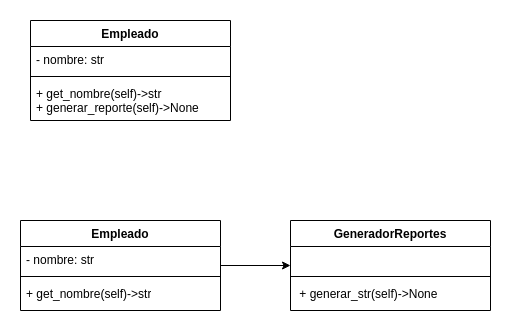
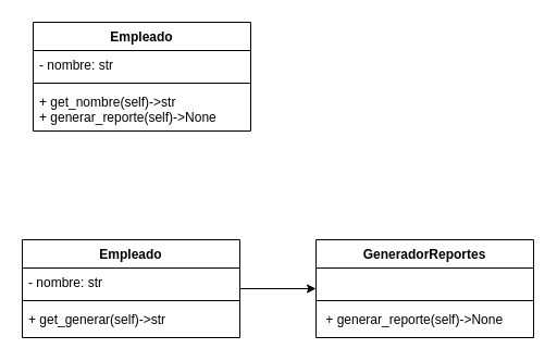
  <mxCell id="0" />
  <mxCell id="1" parent="0" />
  <mxCell id="2" value="Empleado" style="swimlane;fontStyle=1;align=center;verticalAlign=top;childLayout=stackLayout;horizontal=1;startSize=26;horizontalStack=0;resizeParent=1;resizeParentMax=0;resizeLast=0;collapsible=1;marginBottom=0;whiteSpace=wrap;html=1;" parent="1" vertex="1"><mxGeometry x="30" y="20" width="200" height="100" as="geometry" /></mxCell>
  <mxCell id="3" value="- nombre: str" style="text;strokeColor=none;fillColor=none;align=left;verticalAlign=top;spacingLeft=4;spacingRight=4;overflow=hidden;rotatable=0;points=[[0,0.5],[1,0.5]];portConstraint=eastwest;whiteSpace=wrap;html=1;" parent="2" vertex="1"><mxGeometry y="26" width="200" height="26" as="geometry" /></mxCell>
  <mxCell id="4" value="" style="line;strokeWidth=1;fillColor=none;align=left;verticalAlign=middle;spacingTop=-1;spacingLeft=3;spacingRight=3;rotatable=0;labelPosition=right;points=[];portConstraint=eastwest;strokeColor=inherit;" parent="2" vertex="1"><mxGeometry y="52" width="200" height="8" as="geometry" /></mxCell>
  <mxCell id="5" value="+ get_nombre(self)-&amp;gt;str&lt;div&gt;+ generar_reporte(self)-&amp;gt;None&lt;/div&gt;" style="text;strokeColor=none;fillColor=none;align=left;verticalAlign=top;spacingLeft=4;spacingRight=4;overflow=hidden;rotatable=0;points=[[0,0.5],[1,0.5]];portConstraint=eastwest;whiteSpace=wrap;html=1;" parent="2" vertex="1"><mxGeometry y="60" width="200" height="40" as="geometry" /></mxCell>
  <mxCell id="6" style="edgeStyle=orthogonalEdgeStyle;rounded=0;orthogonalLoop=1;jettySize=auto;html=1;" edge="1" parent="1" source="7" target="11"><mxGeometry relative="1" as="geometry" /></mxCell>
  <mxCell id="7" value="Empleado" style="swimlane;fontStyle=1;align=center;verticalAlign=top;childLayout=stackLayout;horizontal=1;startSize=26;horizontalStack=0;resizeParent=1;resizeParentMax=0;resizeLast=0;collapsible=1;marginBottom=0;whiteSpace=wrap;html=1;" vertex="1" parent="1"><mxGeometry x="20" y="220" width="200" height="90" as="geometry" /></mxCell>
  <mxCell id="8" value="- nombre: str" style="text;strokeColor=none;fillColor=none;align=left;verticalAlign=top;spacingLeft=4;spacingRight=4;overflow=hidden;rotatable=0;points=[[0,0.5],[1,0.5]];portConstraint=eastwest;whiteSpace=wrap;html=1;" vertex="1" parent="7"><mxGeometry y="26" width="200" height="26" as="geometry" /></mxCell>
  <mxCell id="9" value="" style="line;strokeWidth=1;fillColor=none;align=left;verticalAlign=middle;spacingTop=-1;spacingLeft=3;spacingRight=3;rotatable=0;labelPosition=right;points=[];portConstraint=eastwest;strokeColor=inherit;" vertex="1" parent="7"><mxGeometry y="52" width="200" height="8" as="geometry" /></mxCell>
- <mxCell id="10" value="+ get_nombre(self)-&amp;gt;str" style="text;strokeColor=none;fillColor=none;align=left;verticalAlign=top;spacingLeft=4;spacingRight=4;overflow=hidden;rotatable=0;points=[[0,0.5],[1,0.5]];portConstraint=eastwest;whiteSpace=wrap;html=1;" vertex="1" parent="7"><mxGeometry y="60" width="200" height="30" as="geometry" /></mxCell>
+ <mxCell id="10" value="+ get_generar(self)-&amp;gt;str" style="text;strokeColor=none;fillColor=none;align=left;verticalAlign=top;spacingLeft=4;spacingRight=4;overflow=hidden;rotatable=0;points=[[0,0.5],[1,0.5]];portConstraint=eastwest;whiteSpace=wrap;html=1;" vertex="1" parent="7"><mxGeometry y="60" width="200" height="30" as="geometry" /></mxCell>
  <mxCell id="11" value="GeneradorReportes" style="swimlane;fontStyle=1;align=center;verticalAlign=top;childLayout=stackLayout;horizontal=1;startSize=26;horizontalStack=0;resizeParent=1;resizeParentMax=0;resizeLast=0;collapsible=1;marginBottom=0;whiteSpace=wrap;html=1;" vertex="1" parent="1"><mxGeometry x="290" y="220" width="200" height="90" as="geometry" /></mxCell>
  <mxCell id="12" value="&amp;nbsp;" style="text;strokeColor=none;fillColor=none;align=left;verticalAlign=top;spacingLeft=4;spacingRight=4;overflow=hidden;rotatable=0;points=[[0,0.5],[1,0.5]];portConstraint=eastwest;whiteSpace=wrap;html=1;" vertex="1" parent="11"><mxGeometry y="26" width="200" height="26" as="geometry" /></mxCell>
  <mxCell id="13" value="" style="line;strokeWidth=1;fillColor=none;align=left;verticalAlign=middle;spacingTop=-1;spacingLeft=3;spacingRight=3;rotatable=0;labelPosition=right;points=[];portConstraint=eastwest;strokeColor=inherit;" vertex="1" parent="11"><mxGeometry y="52" width="200" height="8" as="geometry" /></mxCell>
- <mxCell id="14" value="&lt;span style=&quot;background-color: initial;&quot;&gt;&amp;nbsp;+ generar_str(self)-&amp;gt;None&lt;/span&gt;" style="text;strokeColor=none;fillColor=none;align=left;verticalAlign=top;spacingLeft=4;spacingRight=4;overflow=hidden;rotatable=0;points=[[0,0.5],[1,0.5]];portConstraint=eastwest;whiteSpace=wrap;html=1;" vertex="1" parent="11"><mxGeometry y="60" width="200" height="30" as="geometry" /></mxCell>
+ <mxCell id="14" value="&lt;span style=&quot;background-color: initial;&quot;&gt;&amp;nbsp;+ generar_reporte(self)-&amp;gt;None&lt;/span&gt;" style="text;strokeColor=none;fillColor=none;align=left;verticalAlign=top;spacingLeft=4;spacingRight=4;overflow=hidden;rotatable=0;points=[[0,0.5],[1,0.5]];portConstraint=eastwest;whiteSpace=wrap;html=1;" vertex="1" parent="11"><mxGeometry y="60" width="200" height="30" as="geometry" /></mxCell>
